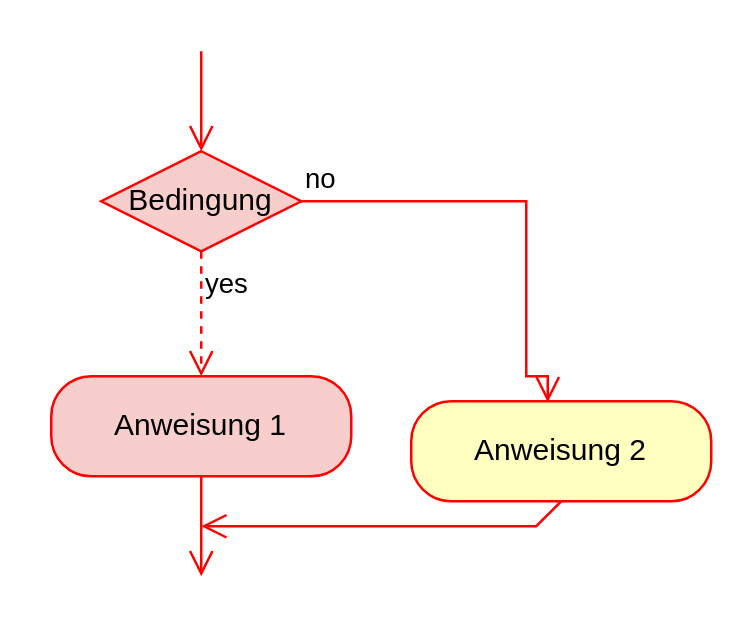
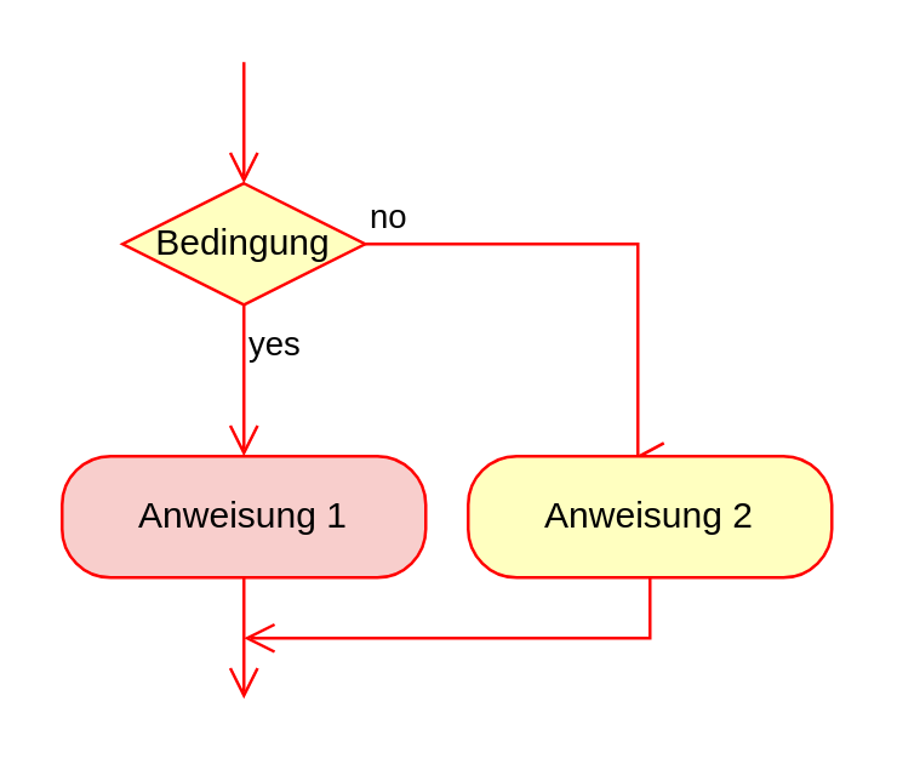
  <mxCell id="0" />
  <mxCell id="1" parent="0" />
- <mxCell id="2" value="Bedingung" style="rhombus;whiteSpace=wrap;html=1;fontColor=#000000;fillColor=#f8cecc;strokeColor=#ff0000;" vertex="1" parent="1"><mxGeometry x="40" y="60" width="80" height="40" as="geometry" /></mxCell>
+ <mxCell id="2" value="Bedingung" style="rhombus;whiteSpace=wrap;html=1;fontColor=#000000;fillColor=#ffffc0;strokeColor=#ff0000;" vertex="1" parent="1"><mxGeometry x="40" y="60" width="80" height="40" as="geometry" /></mxCell>
  <mxCell id="3" value="no" style="edgeStyle=orthogonalEdgeStyle;html=1;align=left;verticalAlign=bottom;endArrow=open;endSize=8;strokeColor=#ff0000;rounded=0;entryX=0.455;entryY=0.011;entryDx=0;entryDy=0;entryPerimeter=0;" edge="1" source="2" parent="1" target="8"><mxGeometry x="-1" relative="1" as="geometry"><mxPoint x="260" y="120" as="targetPoint" /><Array as="points"><mxPoint x="210" y="80" /><mxPoint x="210" y="150" /></Array></mxGeometry></mxCell>
- <mxCell id="4" value="yes" style="edgeStyle=orthogonalEdgeStyle;html=1;align=left;verticalAlign=top;endArrow=open;endSize=8;strokeColor=#ff0000;rounded=0;entryX=0.5;entryY=0;entryDx=0;entryDy=0;dashed=1;" edge="1" source="2" parent="1" target="6"><mxGeometry x="-1" relative="1" as="geometry"><mxPoint x="80" y="160" as="targetPoint" /></mxGeometry></mxCell>
+ <mxCell id="4" value="yes" style="edgeStyle=orthogonalEdgeStyle;html=1;align=left;verticalAlign=top;endArrow=open;endSize=8;strokeColor=#ff0000;rounded=0;entryX=0.5;entryY=0;entryDx=0;entryDy=0;" edge="1" source="2" parent="1" target="6"><mxGeometry x="-1" relative="1" as="geometry"><mxPoint x="80" y="160" as="targetPoint" /></mxGeometry></mxCell>
  <mxCell id="5" value="" style="html=1;align=left;verticalAlign=top;endArrow=open;endSize=8;strokeColor=#ff0000;rounded=0;entryX=0.5;entryY=0;entryDx=0;entryDy=0;" edge="1" parent="1" target="2"><mxGeometry x="-1" y="-90" relative="1" as="geometry"><mxPoint x="90" y="130" as="targetPoint" /><mxPoint x="80" y="20" as="sourcePoint" /><mxPoint as="offset" /></mxGeometry></mxCell>
  <mxCell id="6" value="Anweisung 1" style="rounded=1;whiteSpace=wrap;html=1;arcSize=40;fontColor=#000000;fillColor=#f8cecc;strokeColor=#ff0000;" vertex="1" parent="1"><mxGeometry x="20" y="150" width="120" height="40" as="geometry" /></mxCell>
  <mxCell id="7" value="" style="edgeStyle=orthogonalEdgeStyle;html=1;verticalAlign=bottom;endArrow=open;endSize=8;strokeColor=#ff0000;rounded=0;" edge="1" source="6" parent="1"><mxGeometry relative="1" as="geometry"><mxPoint x="80" y="230" as="targetPoint" /></mxGeometry></mxCell>
- <mxCell id="8" value="Anweisung 2" style="rounded=1;whiteSpace=wrap;html=1;arcSize=40;fontColor=#000000;fillColor=#ffffc0;strokeColor=#ff0000;" vertex="1" parent="1"><mxGeometry x="164" y="160" width="120" height="40" as="geometry" /></mxCell>
+ <mxCell id="8" value="Anweisung 2" style="rounded=1;whiteSpace=wrap;html=1;arcSize=40;fontColor=#000000;fillColor=#ffffc0;strokeColor=#ff0000;" vertex="1" parent="1"><mxGeometry x="154" y="150" width="120" height="40" as="geometry" /></mxCell>
  <mxCell id="9" value="" style="html=1;align=left;verticalAlign=top;endArrow=open;endSize=8;strokeColor=#ff0000;rounded=0;exitX=0.5;exitY=1;exitDx=0;exitDy=0;" edge="1" parent="1" source="8"><mxGeometry x="-1" y="-90" relative="1" as="geometry"><mxPoint x="80" y="210" as="targetPoint" /><mxPoint x="80" y="20" as="sourcePoint" /><Array as="points"><mxPoint x="214" y="210" /></Array><mxPoint as="offset" /></mxGeometry></mxCell>
